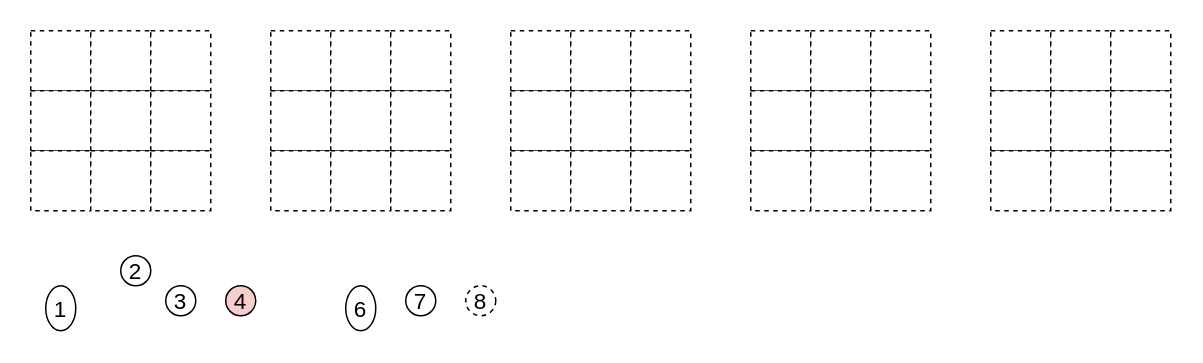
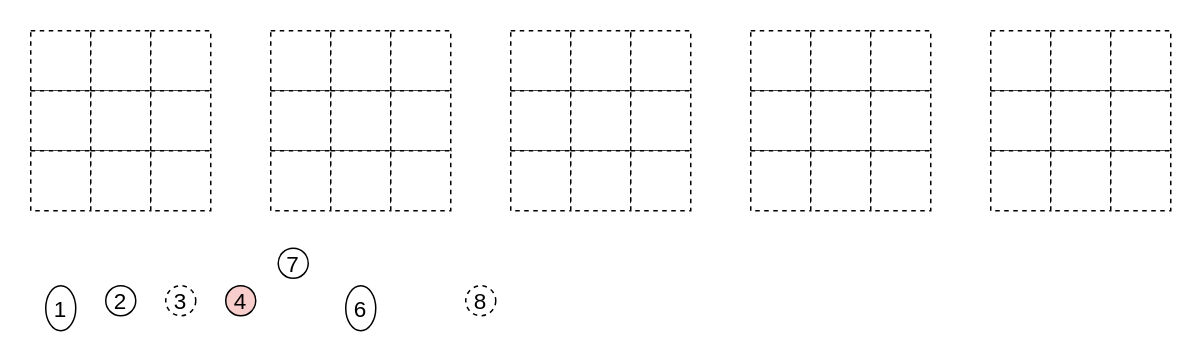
  <mxCell id="0" />
  <mxCell id="1" parent="0" />
  <mxCell id="2" value="" style="whiteSpace=wrap;html=1;aspect=fixed;fontSize=15;strokeWidth=1;perimeterSpacing=0;dashed=1;" parent="1" vertex="1"><mxGeometry x="20" y="20" width="40" height="40" as="geometry" /></mxCell>
  <mxCell id="3" value="" style="whiteSpace=wrap;html=1;aspect=fixed;fontSize=15;strokeWidth=1;perimeterSpacing=0;dashed=1;" parent="1" vertex="1"><mxGeometry x="60" y="20" width="40" height="40" as="geometry" /></mxCell>
  <mxCell id="4" value="" style="whiteSpace=wrap;html=1;aspect=fixed;fontSize=15;strokeWidth=1;perimeterSpacing=0;dashed=1;" parent="1" vertex="1"><mxGeometry x="100" y="20" width="40" height="40" as="geometry" /></mxCell>
  <mxCell id="5" value="" style="whiteSpace=wrap;html=1;aspect=fixed;fontSize=15;strokeWidth=1;perimeterSpacing=0;dashed=1;" parent="1" vertex="1"><mxGeometry x="20" y="60" width="40" height="40" as="geometry" /></mxCell>
  <mxCell id="6" value="" style="whiteSpace=wrap;html=1;aspect=fixed;fontSize=15;strokeWidth=1;perimeterSpacing=0;dashed=1;" parent="1" vertex="1"><mxGeometry x="60" y="60" width="40" height="40" as="geometry" /></mxCell>
  <mxCell id="7" value="" style="whiteSpace=wrap;html=1;aspect=fixed;fontSize=15;strokeWidth=1;perimeterSpacing=0;dashed=1;" parent="1" vertex="1"><mxGeometry x="100" y="60" width="40" height="40" as="geometry" /></mxCell>
  <mxCell id="8" value="" style="whiteSpace=wrap;html=1;aspect=fixed;fontSize=15;strokeWidth=1;perimeterSpacing=0;dashed=1;" parent="1" vertex="1"><mxGeometry x="20" y="100" width="40" height="40" as="geometry" /></mxCell>
  <mxCell id="9" value="" style="whiteSpace=wrap;html=1;aspect=fixed;fontSize=15;strokeWidth=1;perimeterSpacing=0;dashed=1;" parent="1" vertex="1"><mxGeometry x="60" y="100" width="40" height="40" as="geometry" /></mxCell>
  <mxCell id="10" value="" style="whiteSpace=wrap;html=1;aspect=fixed;fontSize=15;strokeWidth=1;perimeterSpacing=0;dashed=1;" parent="1" vertex="1"><mxGeometry x="100" y="100" width="40" height="40" as="geometry" /></mxCell>
- <mxCell id="11" value="2" style="ellipse;whiteSpace=wrap;html=1;aspect=fixed;fontSize=15;" parent="1" vertex="1"><mxGeometry x="80" y="170" width="20" height="20" as="geometry" /></mxCell>
+ <mxCell id="11" value="2" style="ellipse;whiteSpace=wrap;html=1;aspect=fixed;fontSize=15;" parent="1" vertex="1"><mxGeometry x="70" y="190" width="20" height="20" as="geometry" /></mxCell>
  <mxCell id="12" value="&lt;font style=&quot;font-size: 15px;&quot;&gt;1&lt;/font&gt;" style="ellipse;whiteSpace=wrap;html=1;aspect=fixed;fontSize=15;" parent="1" vertex="1"><mxGeometry x="30" y="190" width="20" height="30" as="geometry" /></mxCell>
  <mxCell id="13" value="" style="whiteSpace=wrap;html=1;aspect=fixed;fontSize=15;strokeWidth=1;perimeterSpacing=0;dashed=1;" vertex="1" parent="1"><mxGeometry x="180" y="20" width="40" height="40" as="geometry" /></mxCell>
  <mxCell id="14" value="" style="whiteSpace=wrap;html=1;aspect=fixed;fontSize=15;strokeWidth=1;perimeterSpacing=0;dashed=1;" vertex="1" parent="1"><mxGeometry x="220" y="20" width="40" height="40" as="geometry" /></mxCell>
  <mxCell id="15" value="" style="whiteSpace=wrap;html=1;aspect=fixed;fontSize=15;strokeWidth=1;perimeterSpacing=0;dashed=1;" vertex="1" parent="1"><mxGeometry x="260" y="20" width="40" height="40" as="geometry" /></mxCell>
  <mxCell id="16" value="" style="whiteSpace=wrap;html=1;aspect=fixed;fontSize=15;strokeWidth=1;perimeterSpacing=0;dashed=1;" vertex="1" parent="1"><mxGeometry x="180" y="60" width="40" height="40" as="geometry" /></mxCell>
  <mxCell id="17" value="" style="whiteSpace=wrap;html=1;aspect=fixed;fontSize=15;strokeWidth=1;perimeterSpacing=0;dashed=1;" vertex="1" parent="1"><mxGeometry x="220" y="60" width="40" height="40" as="geometry" /></mxCell>
  <mxCell id="18" value="" style="whiteSpace=wrap;html=1;aspect=fixed;fontSize=15;strokeWidth=1;perimeterSpacing=0;dashed=1;" vertex="1" parent="1"><mxGeometry x="260" y="60" width="40" height="40" as="geometry" /></mxCell>
  <mxCell id="19" value="" style="whiteSpace=wrap;html=1;aspect=fixed;fontSize=15;strokeWidth=1;perimeterSpacing=0;dashed=1;" vertex="1" parent="1"><mxGeometry x="180" y="100" width="40" height="40" as="geometry" /></mxCell>
  <mxCell id="20" value="" style="whiteSpace=wrap;html=1;aspect=fixed;fontSize=15;strokeWidth=1;perimeterSpacing=0;dashed=1;" vertex="1" parent="1"><mxGeometry x="220" y="100" width="40" height="40" as="geometry" /></mxCell>
  <mxCell id="21" value="" style="whiteSpace=wrap;html=1;aspect=fixed;fontSize=15;strokeWidth=1;perimeterSpacing=0;dashed=1;" vertex="1" parent="1"><mxGeometry x="260" y="100" width="40" height="40" as="geometry" /></mxCell>
  <mxCell id="22" value="" style="whiteSpace=wrap;html=1;aspect=fixed;fontSize=15;strokeWidth=1;perimeterSpacing=0;dashed=1;" vertex="1" parent="1"><mxGeometry x="340" y="20" width="40" height="40" as="geometry" /></mxCell>
  <mxCell id="23" value="" style="whiteSpace=wrap;html=1;aspect=fixed;fontSize=15;strokeWidth=1;perimeterSpacing=0;dashed=1;" vertex="1" parent="1"><mxGeometry x="380" y="20" width="40" height="40" as="geometry" /></mxCell>
  <mxCell id="24" value="" style="whiteSpace=wrap;html=1;aspect=fixed;fontSize=15;strokeWidth=1;perimeterSpacing=0;dashed=1;" vertex="1" parent="1"><mxGeometry x="420" y="20" width="40" height="40" as="geometry" /></mxCell>
  <mxCell id="25" value="" style="whiteSpace=wrap;html=1;aspect=fixed;fontSize=15;strokeWidth=1;perimeterSpacing=0;dashed=1;" vertex="1" parent="1"><mxGeometry x="340" y="60" width="40" height="40" as="geometry" /></mxCell>
  <mxCell id="26" value="" style="whiteSpace=wrap;html=1;aspect=fixed;fontSize=15;strokeWidth=1;perimeterSpacing=0;dashed=1;" vertex="1" parent="1"><mxGeometry x="380" y="60" width="40" height="40" as="geometry" /></mxCell>
  <mxCell id="27" value="" style="whiteSpace=wrap;html=1;aspect=fixed;fontSize=15;strokeWidth=1;perimeterSpacing=0;dashed=1;" vertex="1" parent="1"><mxGeometry x="420" y="60" width="40" height="40" as="geometry" /></mxCell>
  <mxCell id="28" value="" style="whiteSpace=wrap;html=1;aspect=fixed;fontSize=15;strokeWidth=1;perimeterSpacing=0;dashed=1;" vertex="1" parent="1"><mxGeometry x="340" y="100" width="40" height="40" as="geometry" /></mxCell>
  <mxCell id="29" value="" style="whiteSpace=wrap;html=1;aspect=fixed;fontSize=15;strokeWidth=1;perimeterSpacing=0;dashed=1;" vertex="1" parent="1"><mxGeometry x="380" y="100" width="40" height="40" as="geometry" /></mxCell>
  <mxCell id="30" value="" style="whiteSpace=wrap;html=1;aspect=fixed;fontSize=15;strokeWidth=1;perimeterSpacing=0;dashed=1;" vertex="1" parent="1"><mxGeometry x="420" y="100" width="40" height="40" as="geometry" /></mxCell>
  <mxCell id="31" value="" style="whiteSpace=wrap;html=1;aspect=fixed;fontSize=15;strokeWidth=1;perimeterSpacing=0;dashed=1;" vertex="1" parent="1"><mxGeometry x="500" y="20" width="40" height="40" as="geometry" /></mxCell>
  <mxCell id="32" value="" style="whiteSpace=wrap;html=1;aspect=fixed;fontSize=15;strokeWidth=1;perimeterSpacing=0;dashed=1;" vertex="1" parent="1"><mxGeometry x="540" y="20" width="40" height="40" as="geometry" /></mxCell>
  <mxCell id="33" value="" style="whiteSpace=wrap;html=1;aspect=fixed;fontSize=15;strokeWidth=1;perimeterSpacing=0;dashed=1;" vertex="1" parent="1"><mxGeometry x="580" y="20" width="40" height="40" as="geometry" /></mxCell>
  <mxCell id="34" value="" style="whiteSpace=wrap;html=1;aspect=fixed;fontSize=15;strokeWidth=1;perimeterSpacing=0;dashed=1;" vertex="1" parent="1"><mxGeometry x="500" y="60" width="40" height="40" as="geometry" /></mxCell>
  <mxCell id="35" value="" style="whiteSpace=wrap;html=1;aspect=fixed;fontSize=15;strokeWidth=1;perimeterSpacing=0;dashed=1;" vertex="1" parent="1"><mxGeometry x="540" y="60" width="40" height="40" as="geometry" /></mxCell>
  <mxCell id="36" value="" style="whiteSpace=wrap;html=1;aspect=fixed;fontSize=15;strokeWidth=1;perimeterSpacing=0;dashed=1;" vertex="1" parent="1"><mxGeometry x="580" y="60" width="40" height="40" as="geometry" /></mxCell>
  <mxCell id="37" value="" style="whiteSpace=wrap;html=1;aspect=fixed;fontSize=15;strokeWidth=1;perimeterSpacing=0;dashed=1;" vertex="1" parent="1"><mxGeometry x="500" y="100" width="40" height="40" as="geometry" /></mxCell>
  <mxCell id="38" value="" style="whiteSpace=wrap;html=1;aspect=fixed;fontSize=15;strokeWidth=1;perimeterSpacing=0;dashed=1;" vertex="1" parent="1"><mxGeometry x="540" y="100" width="40" height="40" as="geometry" /></mxCell>
  <mxCell id="39" value="" style="whiteSpace=wrap;html=1;aspect=fixed;fontSize=15;strokeWidth=1;perimeterSpacing=0;dashed=1;" vertex="1" parent="1"><mxGeometry x="580" y="100" width="40" height="40" as="geometry" /></mxCell>
  <mxCell id="40" value="" style="whiteSpace=wrap;html=1;aspect=fixed;fontSize=15;strokeWidth=1;perimeterSpacing=0;dashed=1;" vertex="1" parent="1"><mxGeometry x="660" y="20" width="40" height="40" as="geometry" /></mxCell>
  <mxCell id="41" value="" style="whiteSpace=wrap;html=1;aspect=fixed;fontSize=15;strokeWidth=1;perimeterSpacing=0;dashed=1;" vertex="1" parent="1"><mxGeometry x="700" y="20" width="40" height="40" as="geometry" /></mxCell>
  <mxCell id="42" value="" style="whiteSpace=wrap;html=1;aspect=fixed;fontSize=15;strokeWidth=1;perimeterSpacing=0;dashed=1;" vertex="1" parent="1"><mxGeometry x="740" y="20" width="40" height="40" as="geometry" /></mxCell>
  <mxCell id="43" value="" style="whiteSpace=wrap;html=1;aspect=fixed;fontSize=15;strokeWidth=1;perimeterSpacing=0;dashed=1;" vertex="1" parent="1"><mxGeometry x="660" y="60" width="40" height="40" as="geometry" /></mxCell>
  <mxCell id="44" value="" style="whiteSpace=wrap;html=1;aspect=fixed;fontSize=15;strokeWidth=1;perimeterSpacing=0;dashed=1;" vertex="1" parent="1"><mxGeometry x="700" y="60" width="40" height="40" as="geometry" /></mxCell>
  <mxCell id="45" value="" style="whiteSpace=wrap;html=1;aspect=fixed;fontSize=15;strokeWidth=1;perimeterSpacing=0;dashed=1;" vertex="1" parent="1"><mxGeometry x="740" y="60" width="40" height="40" as="geometry" /></mxCell>
  <mxCell id="46" value="" style="whiteSpace=wrap;html=1;aspect=fixed;fontSize=15;strokeWidth=1;perimeterSpacing=0;dashed=1;" vertex="1" parent="1"><mxGeometry x="660" y="100" width="40" height="40" as="geometry" /></mxCell>
  <mxCell id="47" value="" style="whiteSpace=wrap;html=1;aspect=fixed;fontSize=15;strokeWidth=1;perimeterSpacing=0;dashed=1;" vertex="1" parent="1"><mxGeometry x="700" y="100" width="40" height="40" as="geometry" /></mxCell>
  <mxCell id="48" value="" style="whiteSpace=wrap;html=1;aspect=fixed;fontSize=15;strokeWidth=1;perimeterSpacing=0;dashed=1;" vertex="1" parent="1"><mxGeometry x="740" y="100" width="40" height="40" as="geometry" /></mxCell>
- <mxCell id="49" value="3" style="ellipse;whiteSpace=wrap;html=1;aspect=fixed;fontSize=15;" vertex="1" parent="1"><mxGeometry x="110" y="190" width="20" height="20" as="geometry" /></mxCell>
+ <mxCell id="49" value="3" style="ellipse;whiteSpace=wrap;html=1;aspect=fixed;fontSize=15;dashed=1;" vertex="1" parent="1"><mxGeometry x="110" y="190" width="20" height="20" as="geometry" /></mxCell>
  <mxCell id="50" value="4" style="ellipse;whiteSpace=wrap;html=1;aspect=fixed;fontSize=15;fillColor=#f8cecc;" vertex="1" parent="1"><mxGeometry x="150" y="190" width="20" height="20" as="geometry" /></mxCell>
  <mxCell id="51" value="6" style="ellipse;whiteSpace=wrap;html=1;aspect=fixed;fontSize=15;" vertex="1" parent="1"><mxGeometry x="230" y="190" width="20" height="30" as="geometry" /></mxCell>
- <mxCell id="52" value="7" style="ellipse;whiteSpace=wrap;html=1;aspect=fixed;fontSize=15;" vertex="1" parent="1"><mxGeometry x="270" y="190" width="20" height="20" as="geometry" /></mxCell>
+ <mxCell id="52" value="7" style="ellipse;whiteSpace=wrap;html=1;aspect=fixed;fontSize=15;" vertex="1" parent="1"><mxGeometry x="185" y="165" width="20" height="20" as="geometry" /></mxCell>
  <mxCell id="53" value="8" style="ellipse;whiteSpace=wrap;html=1;aspect=fixed;fontSize=15;dashed=1;" vertex="1" parent="1"><mxGeometry x="310" y="190" width="20" height="20" as="geometry" /></mxCell>
